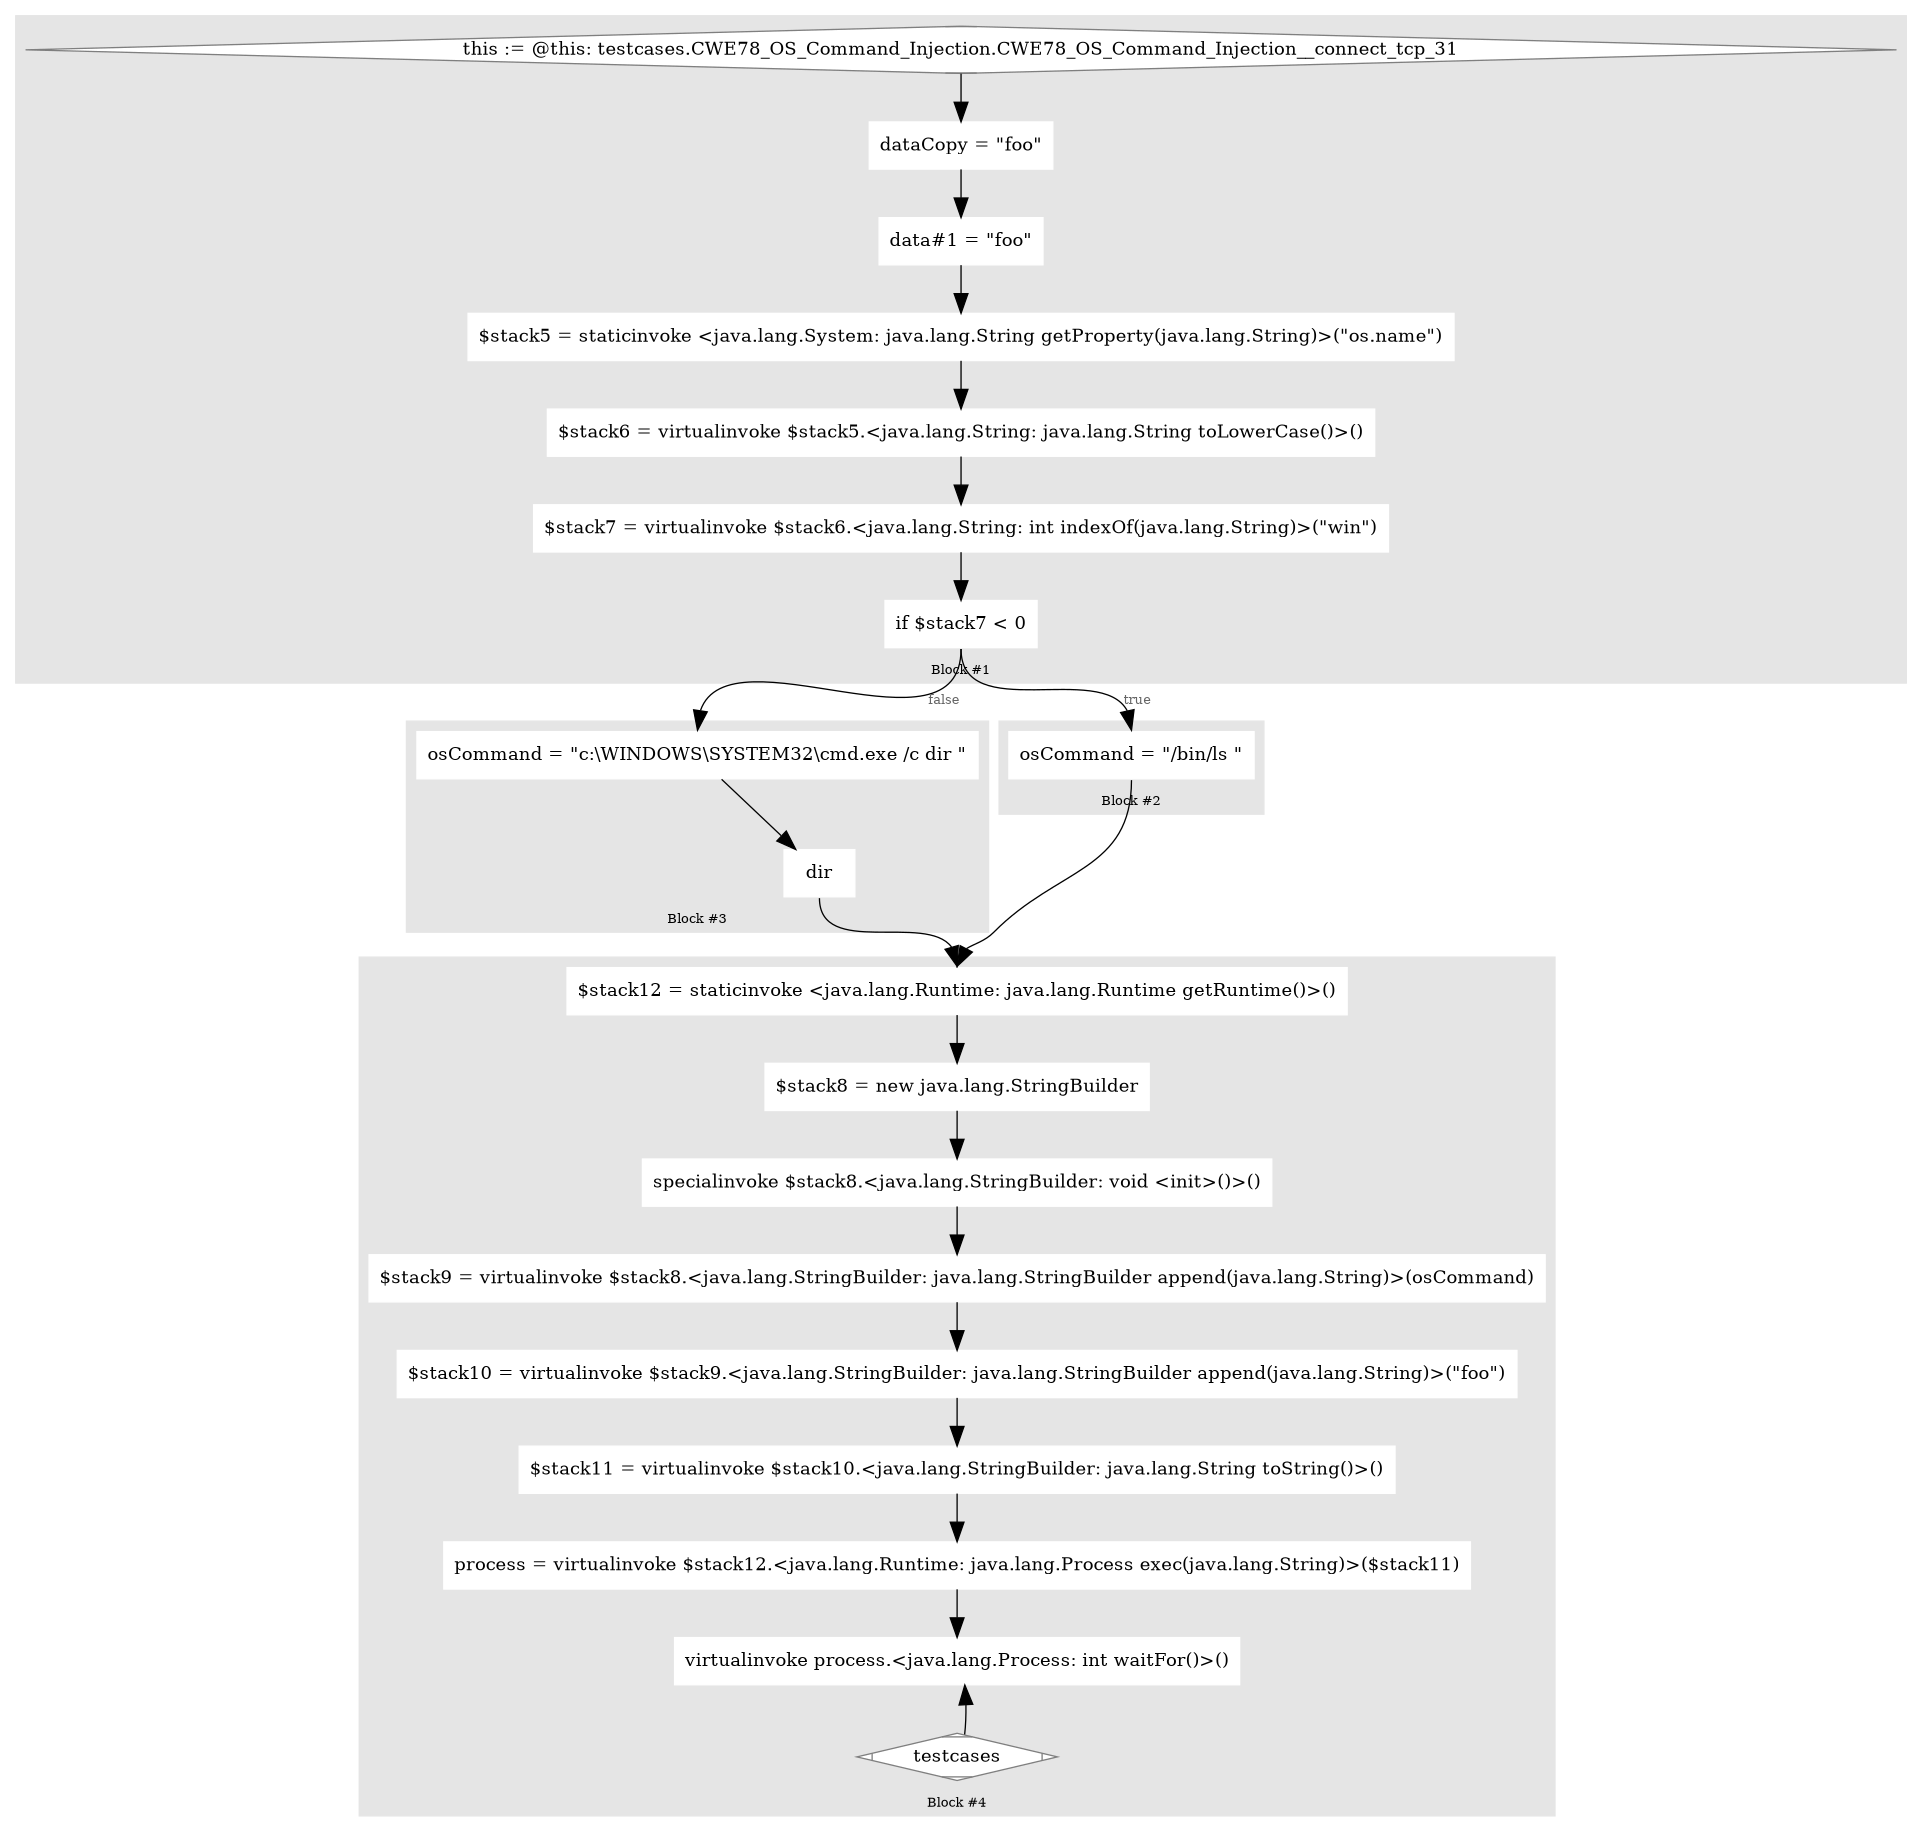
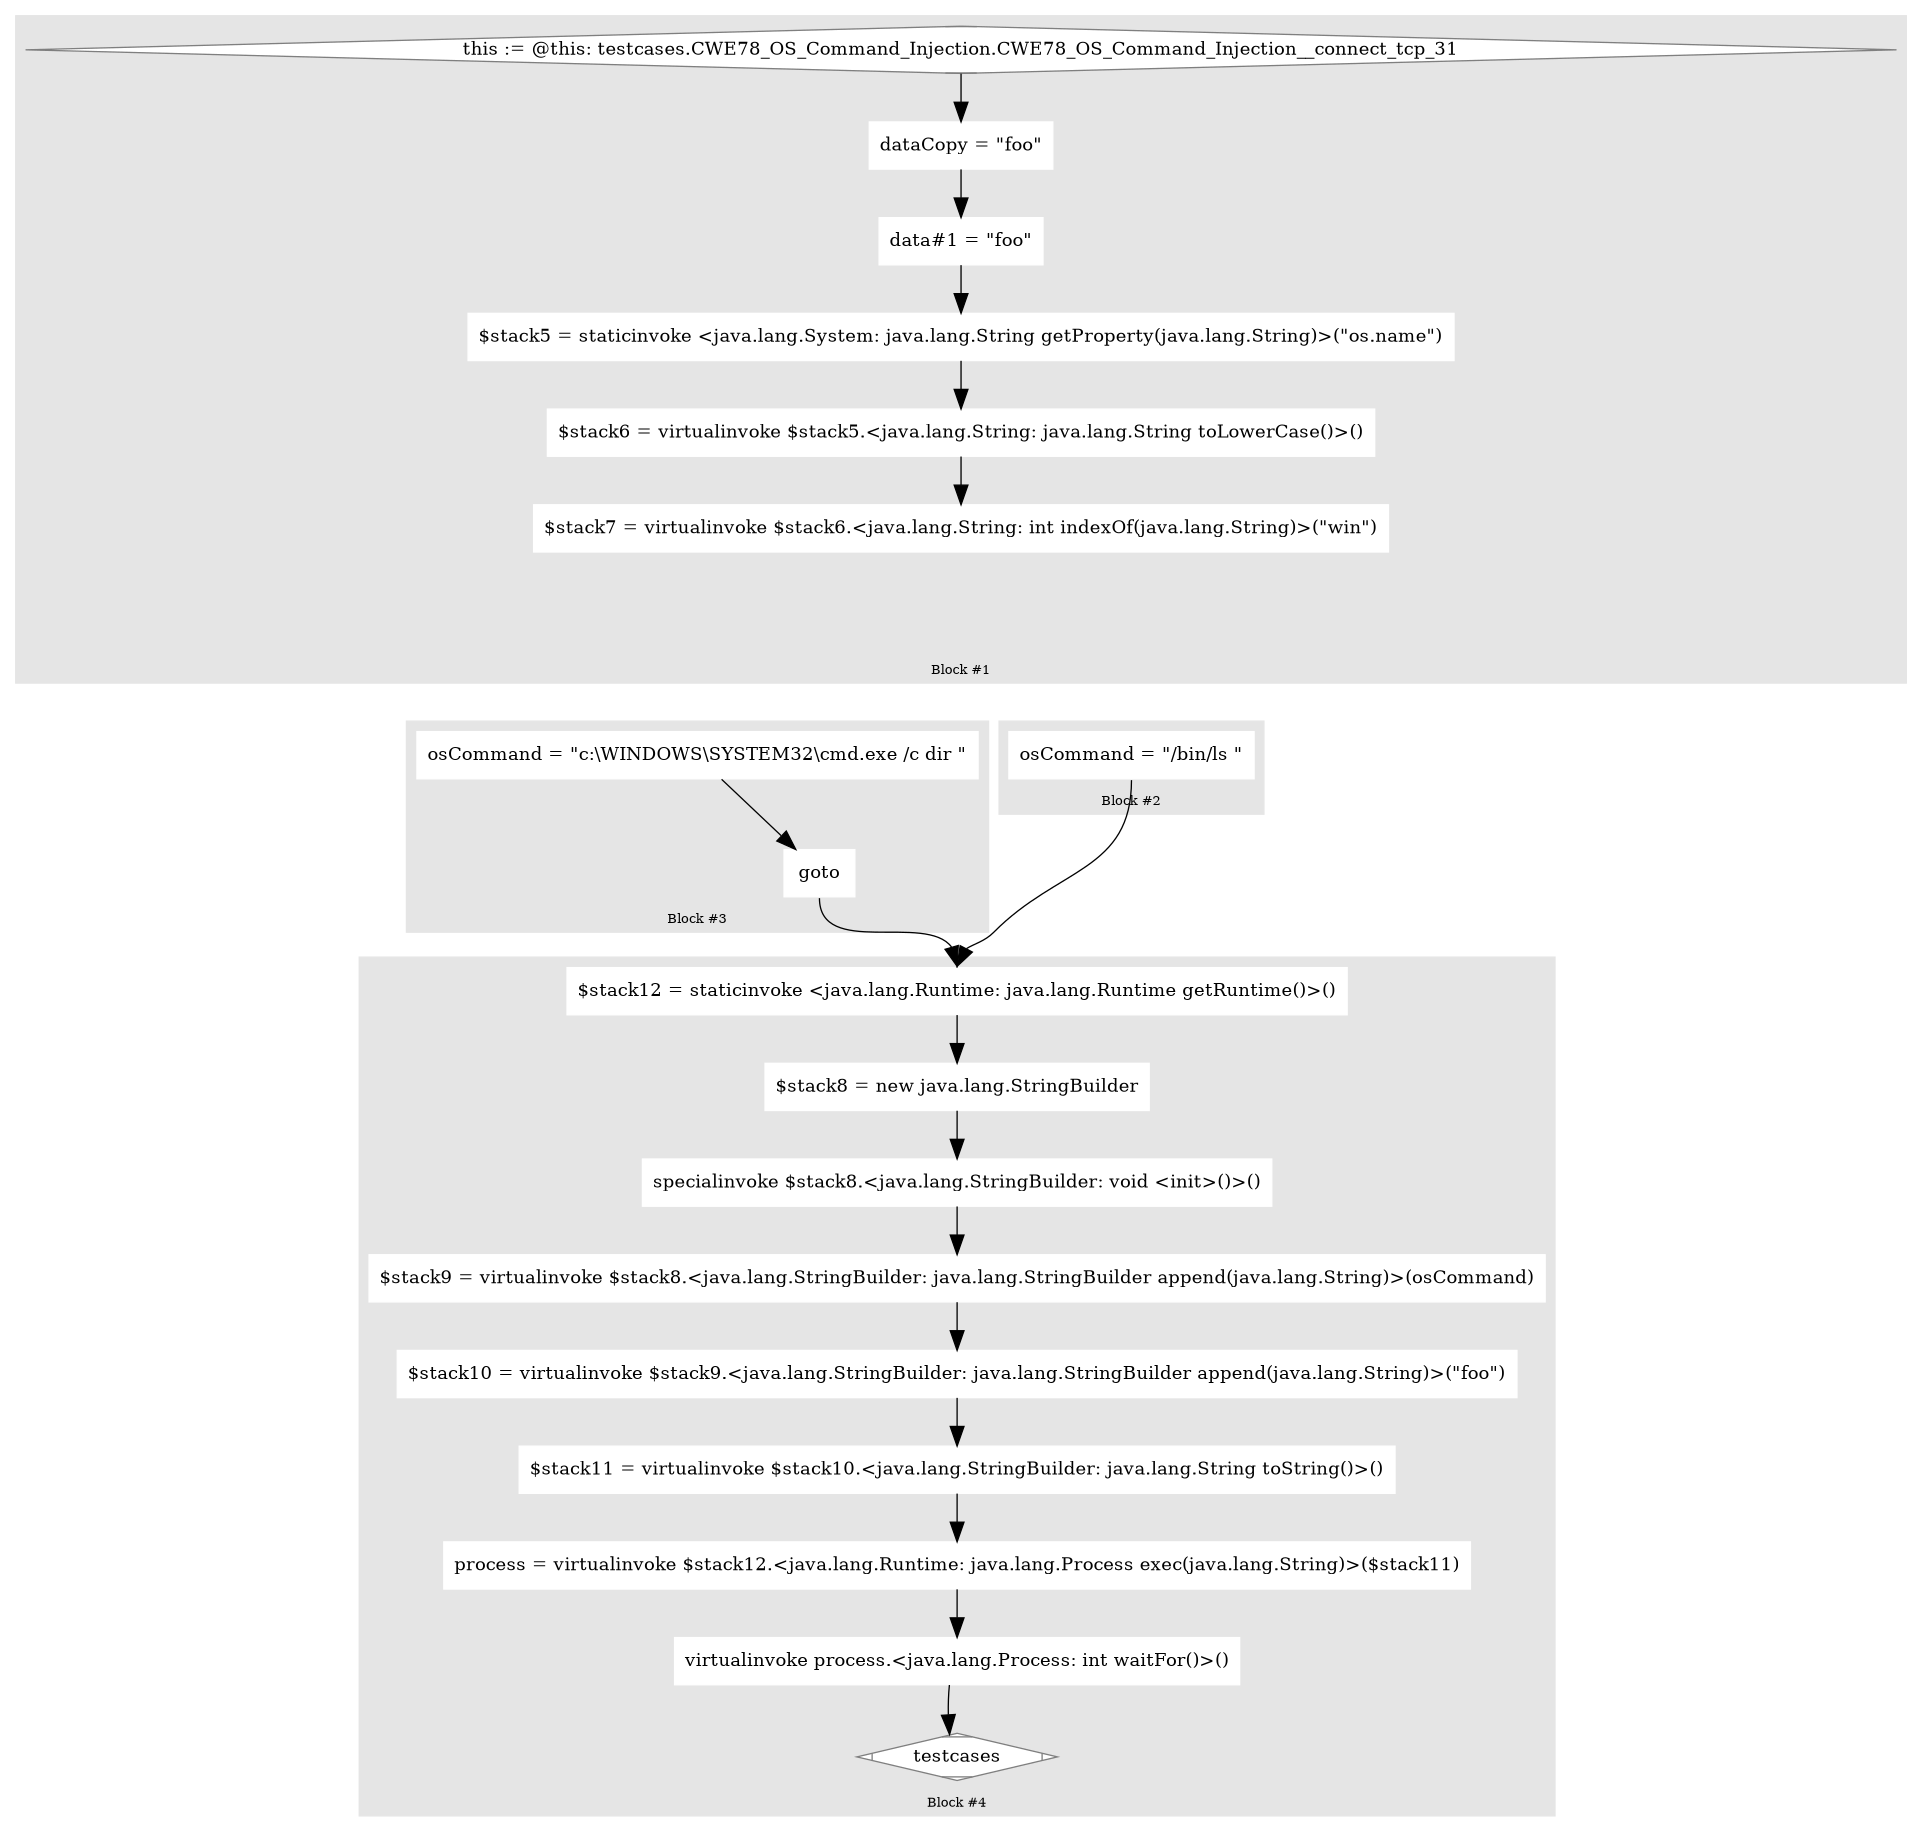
  digraph {
    color=gray90
    compound=true
    fontsize=10
    labelloc=b
    style=filled
    node [color=white shape=box style=filled]
    edge [arrowsize=1.5 fontcolor=grey40 fontsize=10]
    n1 [color=grey50 fillcolor=white label="this := @this: testcases.CWE78_OS_Command_Injection.CWE78_OS_Command_Injection__connect_tcp_31" shape=Mdiamond]
    n2 [label="dataCopy = &quot;foo&quot;"]
    n3 [label="data#1 = &quot;foo&quot;"]
    n4 [label="$stack5 = staticinvoke &lt;java.lang.System: java.lang.String getProperty(java.lang.String)&gt;(&quot;os.name&quot;)"]
    n5 [label="$stack6 = virtualinvoke $stack5.&lt;java.lang.String: java.lang.String toLowerCase()&gt;()"]
    n6 [label="$stack7 = virtualinvoke $stack6.&lt;java.lang.String: int indexOf(java.lang.String)&gt;(&quot;win&quot;)"]
-   n7 [label="if $stack7 &lt; 0"]
    n8 [label="osCommand = &quot;/bin/ls &quot;"]
    n9 [label="osCommand = &quot;c:\\WINDOWS\\SYSTEM32\\cmd.exe /c dir &quot;"]
-   n10 [label=dir]
+   n10 [label=goto]
    n11 [label="$stack12 = staticinvoke &lt;java.lang.Runtime: java.lang.Runtime getRuntime()&gt;()"]
    n12 [label="$stack8 = new java.lang.StringBuilder"]
    n13 [label="specialinvoke $stack8.&lt;java.lang.StringBuilder: void &lt;init&gt;()&gt;()"]
    n14 [label="$stack9 = virtualinvoke $stack8.&lt;java.lang.StringBuilder: java.lang.StringBuilder append(java.lang.String)&gt;(osCommand)"]
    n15 [label="$stack10 = virtualinvoke $stack9.&lt;java.lang.StringBuilder: java.lang.StringBuilder append(java.lang.String)&gt;(&quot;foo&quot;)"]
    n16 [label="$stack11 = virtualinvoke $stack10.&lt;java.lang.StringBuilder: java.lang.String toString()&gt;()"]
    n17 [label="process = virtualinvoke $stack12.&lt;java.lang.Runtime: java.lang.Process exec(java.lang.String)&gt;($stack11)"]
    n18 [label="virtualinvoke process.&lt;java.lang.Process: int waitFor()&gt;()"]
    n19 [color=grey50 fillcolor=white label=testcases shape=Mdiamond]
    subgraph cluster_1 {
      label="Block #1"
      n1
      n2
      n3
      n4
      n5
      n6
-     n7
    }
    subgraph cluster_2 {
      label="Block #2"
      n8
    }
    subgraph cluster_3 {
      label="Block #3"
      n9
      n10
    }
    subgraph cluster_4 {
      label="Block #4"
      n11
      n12
      n13
      n14
      n15
      n16
      n17
      n18
      n19
    }
    n1 -> n2
    n2 -> n3
    n3 -> n4
    n4 -> n5
    n5 -> n6
-   n6 -> n7
-   n7 -> n8 [headport=n label=true tailport=s]
-   n7 -> n9 [headport=n label=false tailport=s]
    n8 -> n11 [headport=n tailport=s]
    n9 -> n10
    n10 -> n11 [headport=n tailport=s]
    n11 -> n12
    n12 -> n13
    n13 -> n14
    n14 -> n15
    n15 -> n16
    n16 -> n17
    n17 -> n18
-   n19 -> n18
+   n18 -> n19
  }
